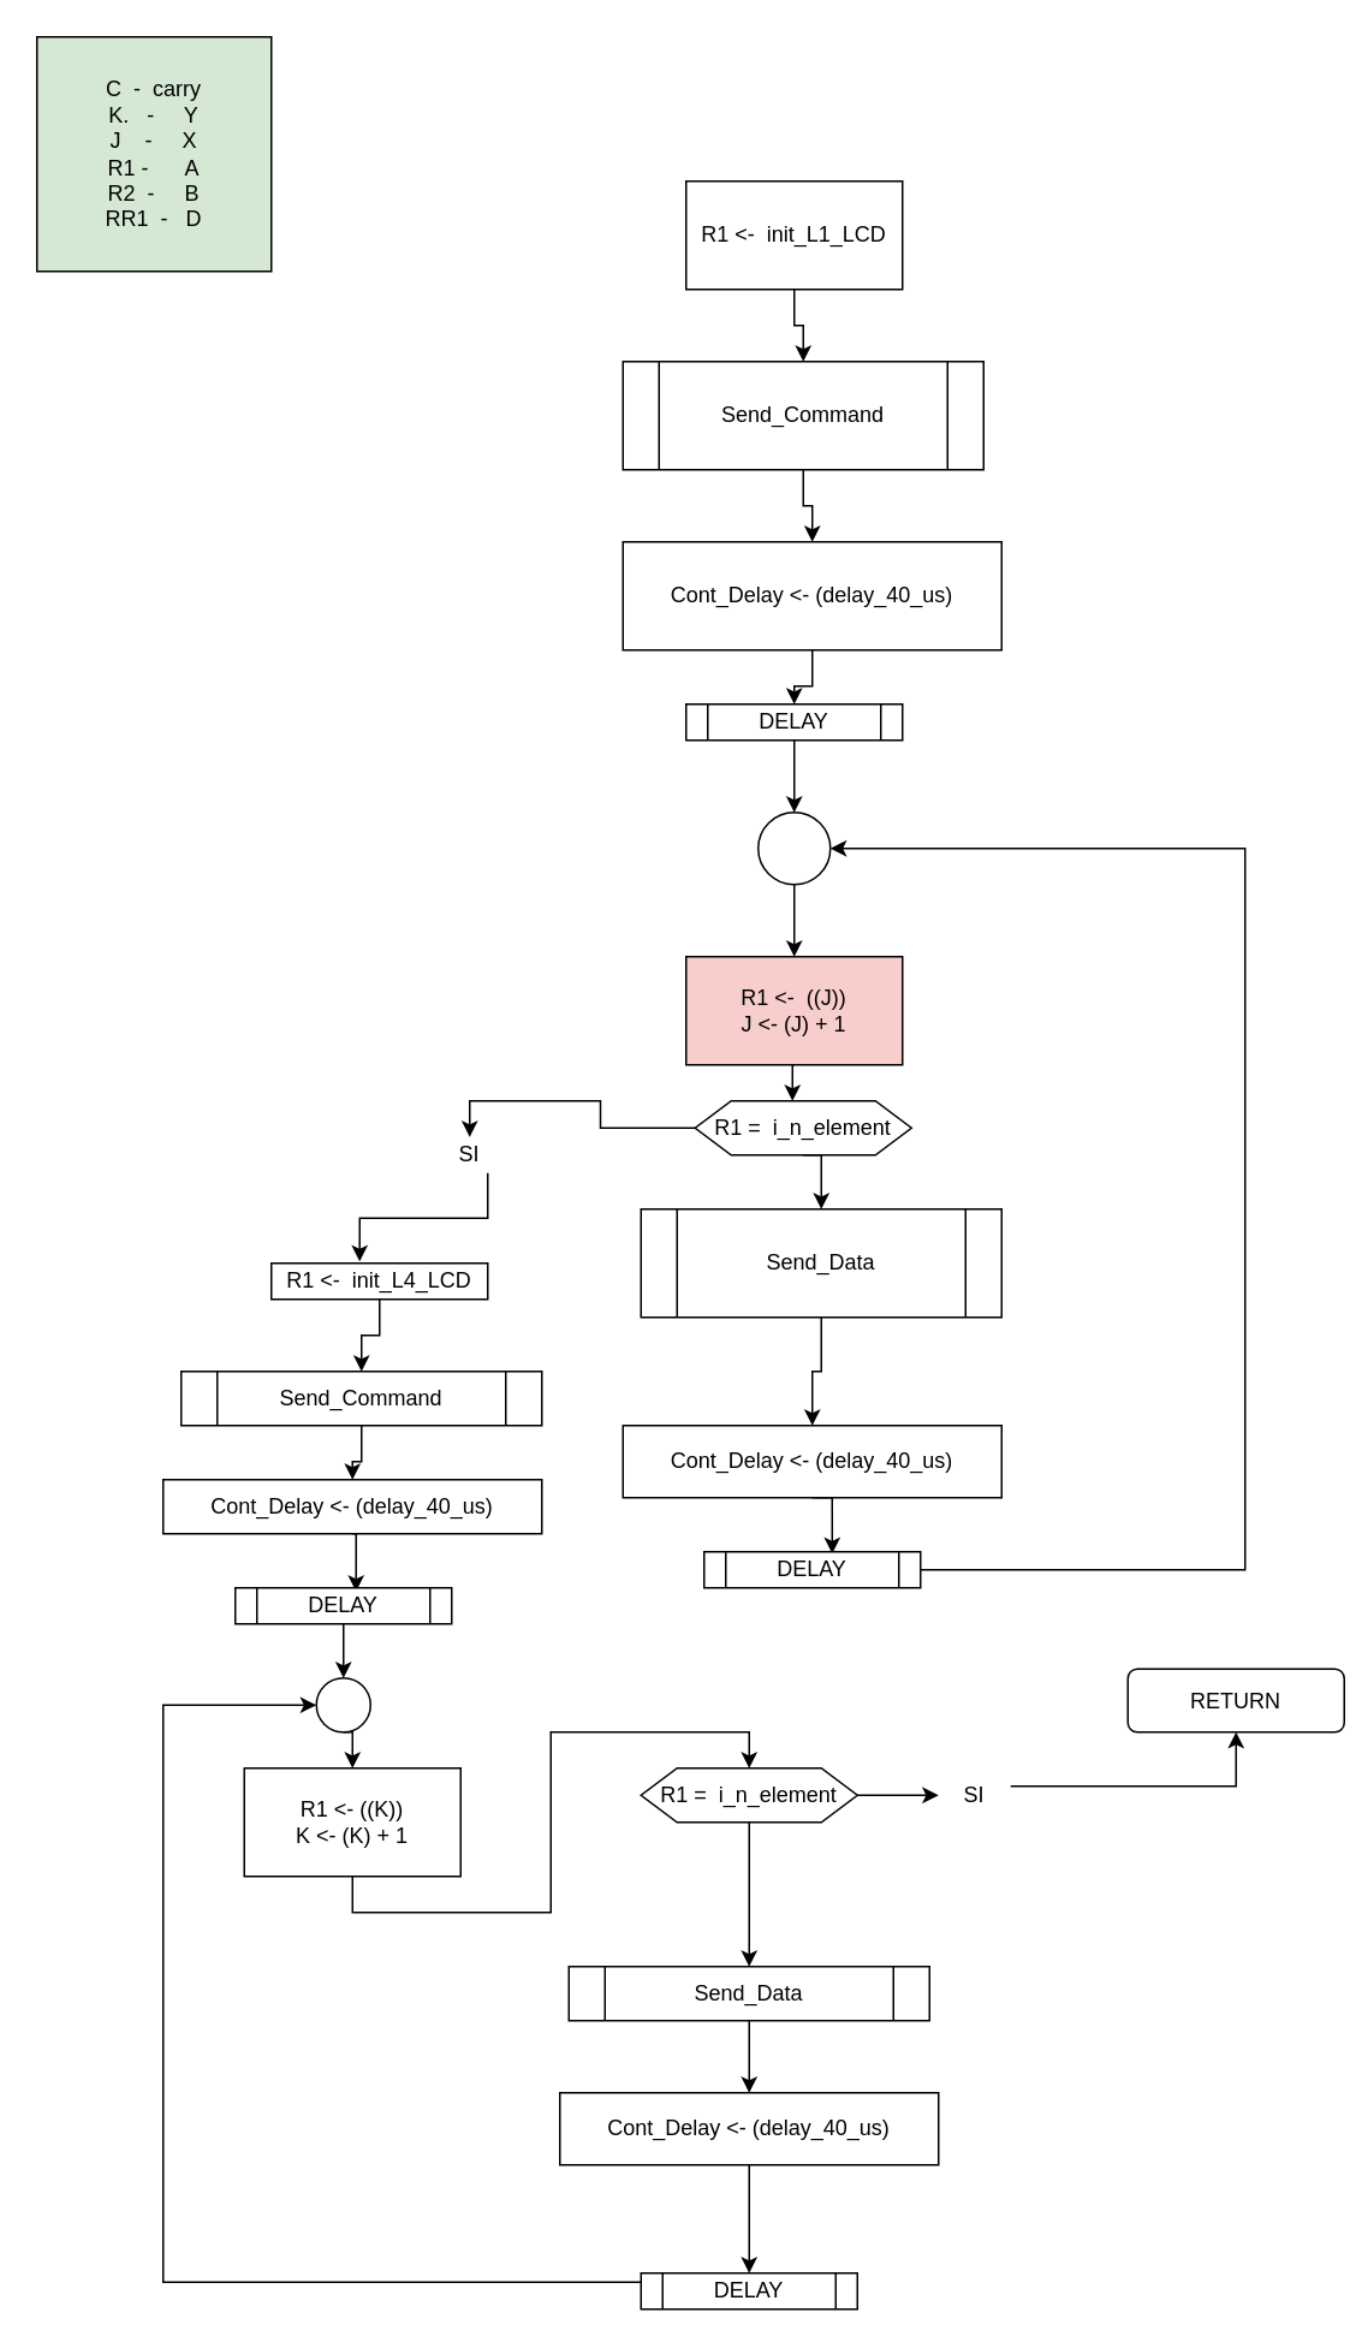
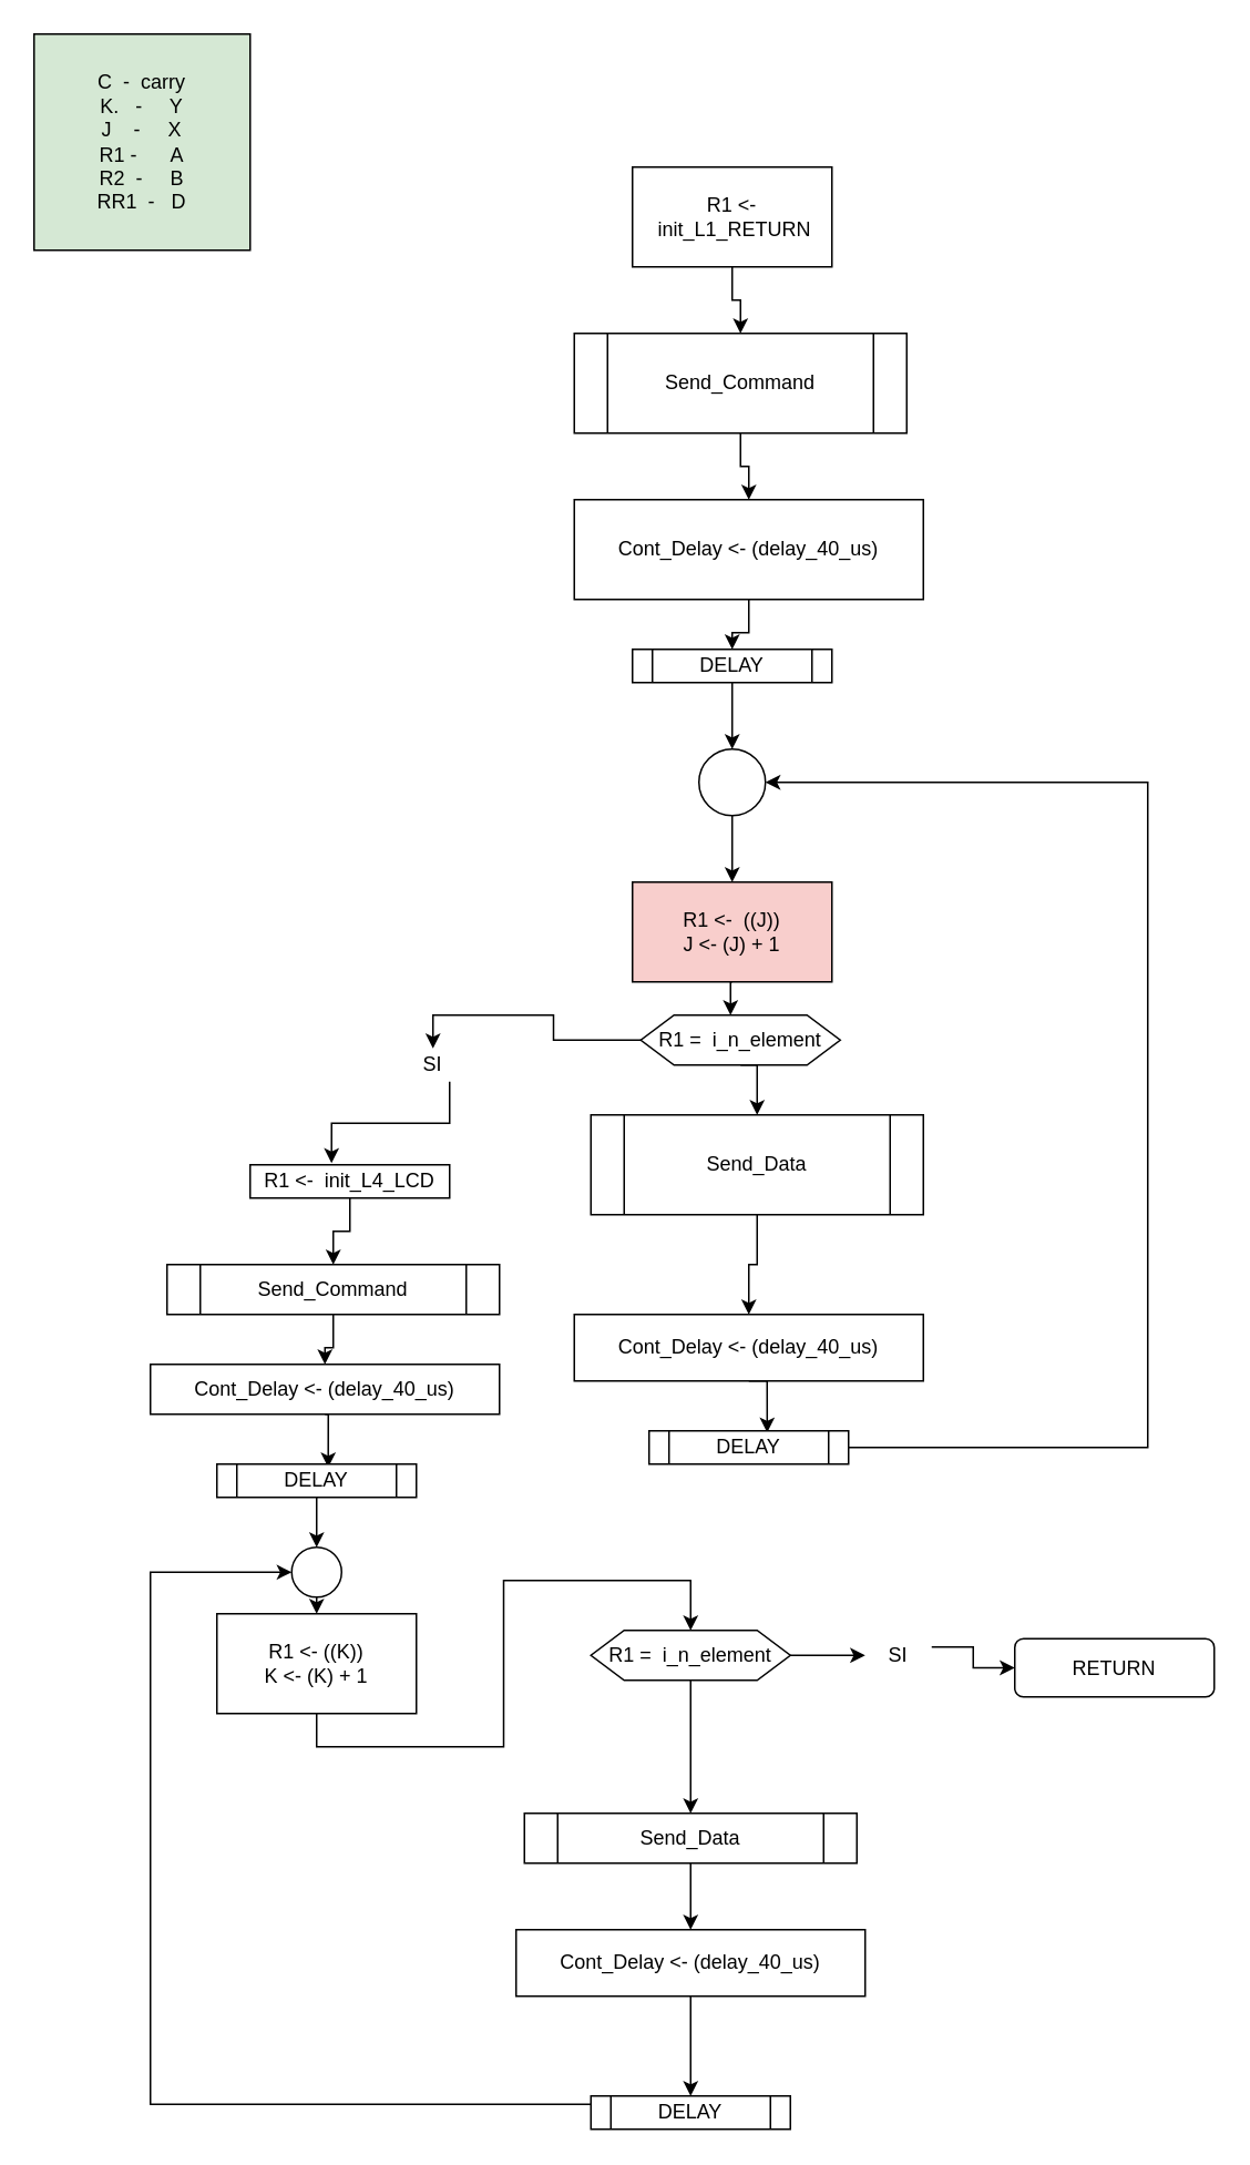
  <mxCell id="0" />
  <mxCell id="1" parent="0" />
  <mxCell id="2" value="C &amp;nbsp;- &amp;nbsp;carry&lt;br&gt;K. &amp;nbsp; - &amp;nbsp; &amp;nbsp; Y&lt;br&gt;J &amp;nbsp; &amp;nbsp;- &amp;nbsp; &amp;nbsp; X&lt;br&gt;R1 - &amp;nbsp; &amp;nbsp; &amp;nbsp;A&lt;br&gt;R2 &amp;nbsp;- &amp;nbsp; &amp;nbsp; B&lt;br&gt;RR1 &amp;nbsp;- &amp;nbsp; D" style="whiteSpace=wrap;html=1;aspect=fixed;fillColor=#d5e8d4;" vertex="1" parent="1"><mxGeometry y="20" width="130" height="130" as="geometry" x="20" /></mxCell>
  <mxCell id="3" style="edgeStyle=orthogonalEdgeStyle;rounded=0;orthogonalLoop=1;jettySize=auto;html=1;exitX=0.5;exitY=1;exitDx=0;exitDy=0;" edge="1" parent="1" source="4" target="6"><mxGeometry relative="1" as="geometry" /></mxCell>
- <mxCell id="4" value="R1 &amp;lt;- &amp;nbsp;init_L1_LCD" style="rounded=0;whiteSpace=wrap;html=1;" vertex="1" parent="1"><mxGeometry x="380" y="100" width="120" height="60" as="geometry" /></mxCell>
+ <mxCell id="4" value="R1 &amp;lt;- &amp;nbsp;init_L1_RETURN" style="rounded=0;whiteSpace=wrap;html=1;" vertex="1" parent="1"><mxGeometry x="380" y="100" width="120" height="60" as="geometry" /></mxCell>
  <mxCell id="5" style="edgeStyle=orthogonalEdgeStyle;rounded=0;orthogonalLoop=1;jettySize=auto;html=1;exitX=0.5;exitY=1;exitDx=0;exitDy=0;" edge="1" parent="1" source="6" target="8"><mxGeometry relative="1" as="geometry" /></mxCell>
  <mxCell id="6" value="Send_Command" style="shape=process;whiteSpace=wrap;html=1;backgroundOutline=1;" vertex="1" parent="1"><mxGeometry x="345" y="200" width="200" height="60" as="geometry" /></mxCell>
  <mxCell id="7" style="edgeStyle=orthogonalEdgeStyle;rounded=0;orthogonalLoop=1;jettySize=auto;html=1;exitX=0.5;exitY=1;exitDx=0;exitDy=0;" edge="1" parent="1" source="8" target="10"><mxGeometry relative="1" as="geometry" /></mxCell>
  <mxCell id="8" value="Cont_Delay &amp;lt;- (delay_40_us)" style="rounded=0;whiteSpace=wrap;html=1;" vertex="1" parent="1"><mxGeometry x="345" y="300" width="210" height="60" as="geometry" /></mxCell>
  <mxCell id="9" style="edgeStyle=orthogonalEdgeStyle;rounded=0;orthogonalLoop=1;jettySize=auto;html=1;exitX=0.5;exitY=1;exitDx=0;exitDy=0;entryX=0.5;entryY=0;entryDx=0;entryDy=0;" edge="1" parent="1" source="10" target="12"><mxGeometry relative="1" as="geometry" /></mxCell>
  <mxCell id="10" value="DELAY" style="shape=process;whiteSpace=wrap;html=1;backgroundOutline=1;" vertex="1" parent="1"><mxGeometry x="380" y="390" width="120" height="20" as="geometry" /></mxCell>
  <mxCell id="11" style="edgeStyle=orthogonalEdgeStyle;rounded=0;orthogonalLoop=1;jettySize=auto;html=1;exitX=0.5;exitY=1;exitDx=0;exitDy=0;entryX=0.5;entryY=0;entryDx=0;entryDy=0;" edge="1" parent="1" source="12" target="14"><mxGeometry relative="1" as="geometry" /></mxCell>
  <mxCell id="12" value="" style="ellipse;whiteSpace=wrap;html=1;aspect=fixed;" vertex="1" parent="1"><mxGeometry x="420" y="450" width="40" height="40" as="geometry" /></mxCell>
  <mxCell id="13" style="edgeStyle=orthogonalEdgeStyle;rounded=0;orthogonalLoop=1;jettySize=auto;html=1;exitX=0.5;exitY=1;exitDx=0;exitDy=0;entryX=0.45;entryY=0;entryDx=0;entryDy=0;entryPerimeter=0;" edge="1" parent="1" source="14" target="17"><mxGeometry relative="1" as="geometry" /></mxCell>
  <mxCell id="14" value="R1 &amp;lt;- &amp;nbsp;((J))&lt;br&gt;J &amp;lt;- (J) + 1" style="rounded=0;whiteSpace=wrap;html=1;fillColor=#f8cecc;" vertex="1" parent="1"><mxGeometry x="380" y="530" width="120" height="60" as="geometry" /></mxCell>
  <mxCell id="15" style="edgeStyle=orthogonalEdgeStyle;rounded=0;orthogonalLoop=1;jettySize=auto;html=1;exitX=0.5;exitY=1;exitDx=0;exitDy=0;entryX=0.5;entryY=0;entryDx=0;entryDy=0;" edge="1" parent="1" source="17" target="19"><mxGeometry relative="1" as="geometry" /></mxCell>
  <mxCell id="16" style="edgeStyle=orthogonalEdgeStyle;rounded=0;orthogonalLoop=1;jettySize=auto;html=1;exitX=0;exitY=0.5;exitDx=0;exitDy=0;entryX=0.5;entryY=0;entryDx=0;entryDy=0;" edge="1" parent="1" source="17" target="25"><mxGeometry relative="1" as="geometry" /></mxCell>
  <mxCell id="17" value="R1 = &amp;nbsp;i_n_element" style="shape=hexagon;perimeter=hexagonPerimeter2;whiteSpace=wrap;html=1;fixedSize=1;" vertex="1" parent="1"><mxGeometry x="385" y="610" width="120" height="30" as="geometry" /></mxCell>
  <mxCell id="18" style="edgeStyle=orthogonalEdgeStyle;rounded=0;orthogonalLoop=1;jettySize=auto;html=1;exitX=0.5;exitY=1;exitDx=0;exitDy=0;" edge="1" parent="1" source="19" target="21"><mxGeometry relative="1" as="geometry" /></mxCell>
  <mxCell id="19" value="Send_Data" style="shape=process;whiteSpace=wrap;html=1;backgroundOutline=1;" vertex="1" parent="1"><mxGeometry x="355" y="670" width="200" height="60" as="geometry" /></mxCell>
  <mxCell id="20" style="edgeStyle=orthogonalEdgeStyle;rounded=0;orthogonalLoop=1;jettySize=auto;html=1;exitX=0.5;exitY=1;exitDx=0;exitDy=0;entryX=0.592;entryY=0.05;entryDx=0;entryDy=0;entryPerimeter=0;" edge="1" parent="1" source="21" target="23"><mxGeometry relative="1" as="geometry" /></mxCell>
  <mxCell id="21" value="Cont_Delay &amp;lt;- (delay_40_us)" style="rounded=0;whiteSpace=wrap;html=1;" vertex="1" parent="1"><mxGeometry x="345" y="790" width="210" height="40" as="geometry" /></mxCell>
  <mxCell id="22" style="edgeStyle=orthogonalEdgeStyle;rounded=0;orthogonalLoop=1;jettySize=auto;html=1;exitX=1;exitY=0.5;exitDx=0;exitDy=0;entryX=1;entryY=0.5;entryDx=0;entryDy=0;" edge="1" parent="1" source="23" target="12"><mxGeometry relative="1" as="geometry"><Array as="points"><mxPoint x="690" y="870" /><mxPoint x="690" y="470" /></Array></mxGeometry></mxCell>
  <mxCell id="23" value="DELAY" style="shape=process;whiteSpace=wrap;html=1;backgroundOutline=1;" vertex="1" parent="1"><mxGeometry x="390" y="860" width="120" height="20" as="geometry" /></mxCell>
  <mxCell id="24" style="edgeStyle=orthogonalEdgeStyle;rounded=0;orthogonalLoop=1;jettySize=auto;html=1;exitX=0.75;exitY=1;exitDx=0;exitDy=0;entryX=0.408;entryY=-0.05;entryDx=0;entryDy=0;entryPerimeter=0;" edge="1" parent="1" source="25" target="27"><mxGeometry relative="1" as="geometry" /></mxCell>
  <mxCell id="25" value="SI" style="text;html=1;strokeColor=none;fillColor=none;align=center;verticalAlign=middle;whiteSpace=wrap;rounded=0;" vertex="1" parent="1"><mxGeometry x="240" y="630" width="40" height="20" as="geometry" /></mxCell>
  <mxCell id="26" style="edgeStyle=orthogonalEdgeStyle;rounded=0;orthogonalLoop=1;jettySize=auto;html=1;exitX=0.5;exitY=1;exitDx=0;exitDy=0;" edge="1" parent="1" source="27" target="30"><mxGeometry relative="1" as="geometry" /></mxCell>
  <mxCell id="27" value="R1 &amp;lt;- &amp;nbsp;init_L4_LCD" style="rounded=0;whiteSpace=wrap;html=1;" vertex="1" parent="1"><mxGeometry x="150" y="700" width="120" height="20" as="geometry" /></mxCell>
  <mxCell id="28" style="edgeStyle=orthogonalEdgeStyle;rounded=0;orthogonalLoop=1;jettySize=auto;html=1;exitX=0.5;exitY=1;exitDx=0;exitDy=0;" edge="1" parent="1" source="6" target="6"><mxGeometry relative="1" as="geometry" /></mxCell>
  <mxCell id="29" style="edgeStyle=orthogonalEdgeStyle;rounded=0;orthogonalLoop=1;jettySize=auto;html=1;exitX=0.5;exitY=1;exitDx=0;exitDy=0;" edge="1" parent="1" source="30" target="32"><mxGeometry relative="1" as="geometry" /></mxCell>
  <mxCell id="30" value="Send_Command" style="shape=process;whiteSpace=wrap;html=1;backgroundOutline=1;" vertex="1" parent="1"><mxGeometry x="100" y="760" width="200" height="30" as="geometry" /></mxCell>
  <mxCell id="31" style="edgeStyle=orthogonalEdgeStyle;rounded=0;orthogonalLoop=1;jettySize=auto;html=1;exitX=0.5;exitY=1;exitDx=0;exitDy=0;entryX=0.558;entryY=0.1;entryDx=0;entryDy=0;entryPerimeter=0;" edge="1" parent="1" source="32" target="34"><mxGeometry relative="1" as="geometry" /></mxCell>
  <mxCell id="32" value="Cont_Delay &amp;lt;- (delay_40_us)" style="rounded=0;whiteSpace=wrap;html=1;" vertex="1" parent="1"><mxGeometry x="90" y="820" width="210" height="30" as="geometry" /></mxCell>
  <mxCell id="33" style="edgeStyle=orthogonalEdgeStyle;rounded=0;orthogonalLoop=1;jettySize=auto;html=1;exitX=0.5;exitY=1;exitDx=0;exitDy=0;entryX=0.5;entryY=0;entryDx=0;entryDy=0;" edge="1" parent="1" source="34" target="38"><mxGeometry relative="1" as="geometry" /></mxCell>
  <mxCell id="34" value="DELAY" style="shape=process;whiteSpace=wrap;html=1;backgroundOutline=1;" vertex="1" parent="1"><mxGeometry x="130" y="880" width="120" height="20" as="geometry" /></mxCell>
  <mxCell id="35" style="edgeStyle=orthogonalEdgeStyle;rounded=0;orthogonalLoop=1;jettySize=auto;html=1;exitX=0.5;exitY=1;exitDx=0;exitDy=0;entryX=0.5;entryY=0;entryDx=0;entryDy=0;" edge="1" parent="1" source="36" target="41"><mxGeometry relative="1" as="geometry" /></mxCell>
- <mxCell id="36" value="R1 &amp;lt;- ((K))&lt;br&gt;K &amp;lt;- (K) + 1" style="rounded=0;whiteSpace=wrap;html=1;" vertex="1" parent="1"><mxGeometry x="135" y="980" width="120" height="60" as="geometry" /></mxCell>
+ <mxCell id="36" value="R1 &amp;lt;- ((K))&lt;br&gt;K &amp;lt;- (K) + 1" style="rounded=0;whiteSpace=wrap;html=1;" vertex="1" parent="1"><mxGeometry x="130" y="970" width="120" height="60" as="geometry" /></mxCell>
  <mxCell id="37" style="edgeStyle=orthogonalEdgeStyle;rounded=0;orthogonalLoop=1;jettySize=auto;html=1;exitX=0.5;exitY=1;exitDx=0;exitDy=0;entryX=0.5;entryY=0;entryDx=0;entryDy=0;" edge="1" parent="1" source="38" target="36"><mxGeometry relative="1" as="geometry" /></mxCell>
  <mxCell id="38" value="" style="ellipse;whiteSpace=wrap;html=1;aspect=fixed;" vertex="1" parent="1"><mxGeometry x="175" y="930" width="30" height="30" as="geometry" /></mxCell>
  <mxCell id="39" style="edgeStyle=orthogonalEdgeStyle;rounded=0;orthogonalLoop=1;jettySize=auto;html=1;exitX=1;exitY=0.5;exitDx=0;exitDy=0;" edge="1" parent="1" source="41" target="43"><mxGeometry relative="1" as="geometry" /></mxCell>
  <mxCell id="40" style="edgeStyle=orthogonalEdgeStyle;rounded=0;orthogonalLoop=1;jettySize=auto;html=1;exitX=0.5;exitY=1;exitDx=0;exitDy=0;" edge="1" parent="1" source="41" target="46"><mxGeometry relative="1" as="geometry" /></mxCell>
  <mxCell id="41" value="R1 = &amp;nbsp;i_n_element" style="shape=hexagon;perimeter=hexagonPerimeter2;whiteSpace=wrap;html=1;fixedSize=1;" vertex="1" parent="1"><mxGeometry x="355" y="980" width="120" height="30" as="geometry" /></mxCell>
  <mxCell id="42" style="edgeStyle=orthogonalEdgeStyle;rounded=0;orthogonalLoop=1;jettySize=auto;html=1;exitX=1;exitY=0.25;exitDx=0;exitDy=0;" edge="1" parent="1" source="43" target="44"><mxGeometry relative="1" as="geometry" /></mxCell>
  <mxCell id="43" value="SI" style="text;html=1;strokeColor=none;fillColor=none;align=center;verticalAlign=middle;whiteSpace=wrap;rounded=0;" vertex="1" parent="1"><mxGeometry x="520" y="985" width="40" height="20" as="geometry" /></mxCell>
- <mxCell id="44" value="RETURN" style="rounded=1;whiteSpace=wrap;html=1;" vertex="1" parent="1"><mxGeometry x="625" y="925" width="120" height="35" as="geometry" /></mxCell>
+ <mxCell id="44" value="RETURN" style="rounded=1;whiteSpace=wrap;html=1;" vertex="1" parent="1"><mxGeometry x="610" y="985" width="120" height="35" as="geometry" /></mxCell>
  <mxCell id="45" style="edgeStyle=orthogonalEdgeStyle;rounded=0;orthogonalLoop=1;jettySize=auto;html=1;exitX=0.5;exitY=1;exitDx=0;exitDy=0;entryX=0.5;entryY=0;entryDx=0;entryDy=0;" edge="1" parent="1" source="46" target="48"><mxGeometry relative="1" as="geometry" /></mxCell>
  <mxCell id="46" value="Send_Data" style="shape=process;whiteSpace=wrap;html=1;backgroundOutline=1;" vertex="1" parent="1"><mxGeometry x="315" y="1090" width="200" height="30" as="geometry" /></mxCell>
  <mxCell id="47" style="edgeStyle=orthogonalEdgeStyle;rounded=0;orthogonalLoop=1;jettySize=auto;html=1;exitX=0.5;exitY=1;exitDx=0;exitDy=0;entryX=0.5;entryY=0;entryDx=0;entryDy=0;" edge="1" parent="1" source="48" target="50"><mxGeometry relative="1" as="geometry" /></mxCell>
  <mxCell id="48" value="Cont_Delay &amp;lt;- (delay_40_us)" style="rounded=0;whiteSpace=wrap;html=1;" vertex="1" parent="1"><mxGeometry x="310" y="1160" width="210" height="40" as="geometry" /></mxCell>
  <mxCell id="49" style="edgeStyle=orthogonalEdgeStyle;rounded=0;orthogonalLoop=1;jettySize=auto;html=1;exitX=0;exitY=0.25;exitDx=0;exitDy=0;entryX=0;entryY=0.5;entryDx=0;entryDy=0;" edge="1" parent="1" source="50" target="38"><mxGeometry relative="1" as="geometry"><Array as="points"><mxPoint x="90" y="1265" /><mxPoint x="90" y="945" /></Array></mxGeometry></mxCell>
  <mxCell id="50" value="DELAY" style="shape=process;whiteSpace=wrap;html=1;backgroundOutline=1;" vertex="1" parent="1"><mxGeometry x="355" y="1260" width="120" height="20" as="geometry" /></mxCell>
